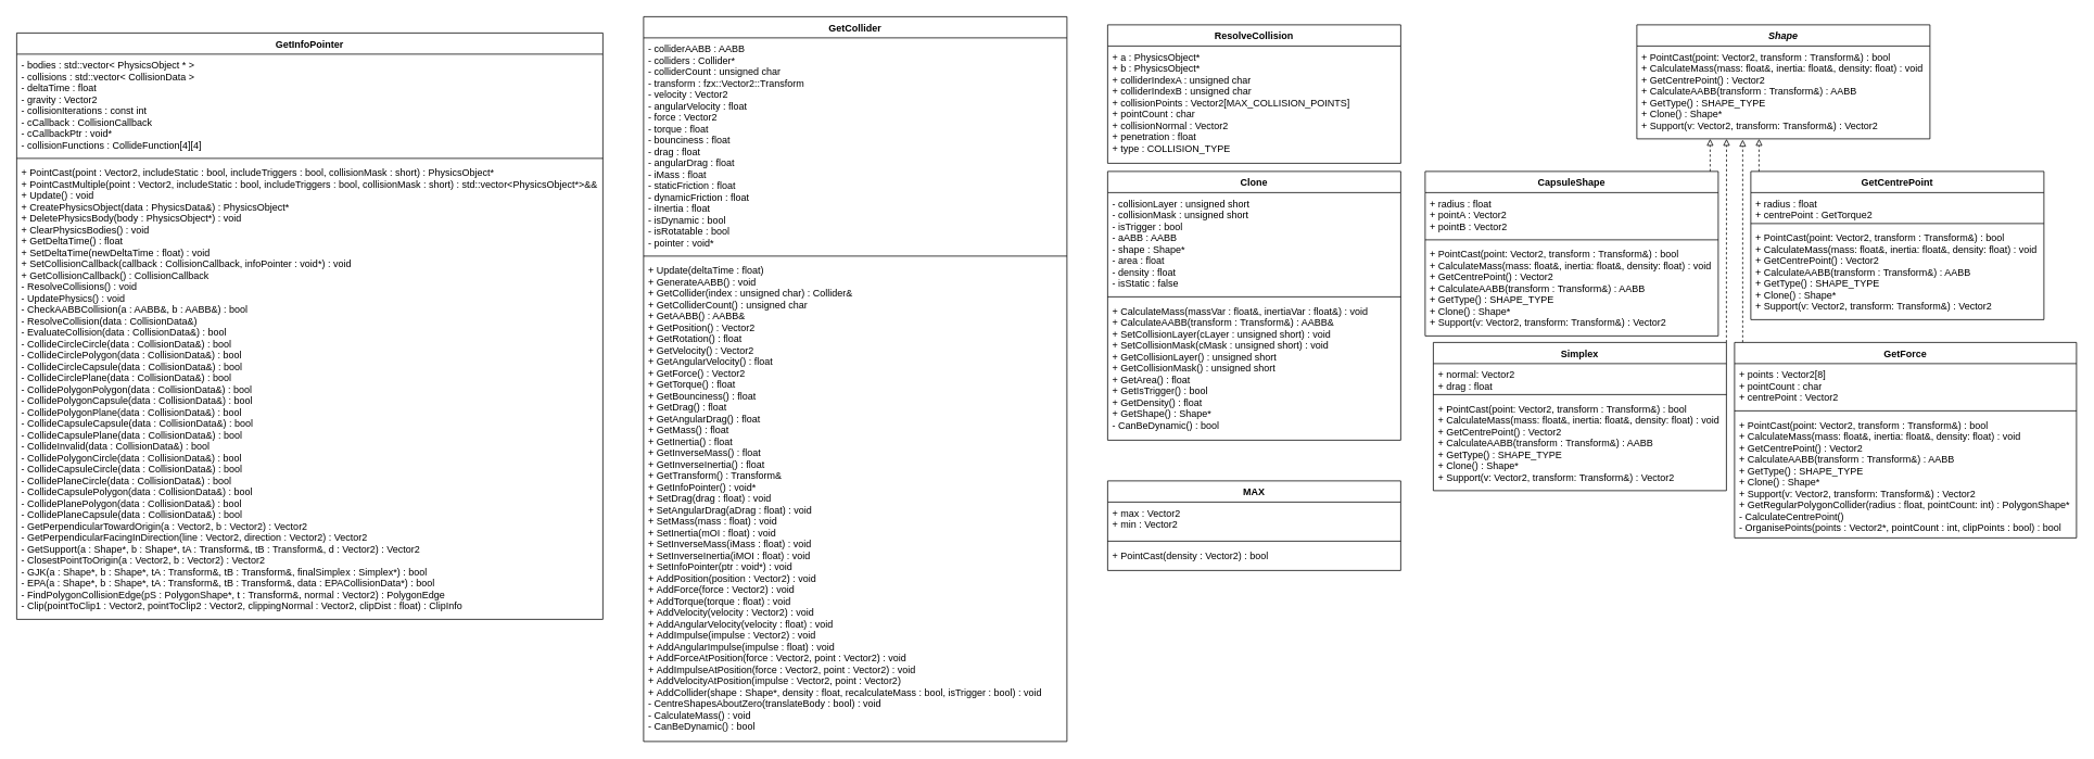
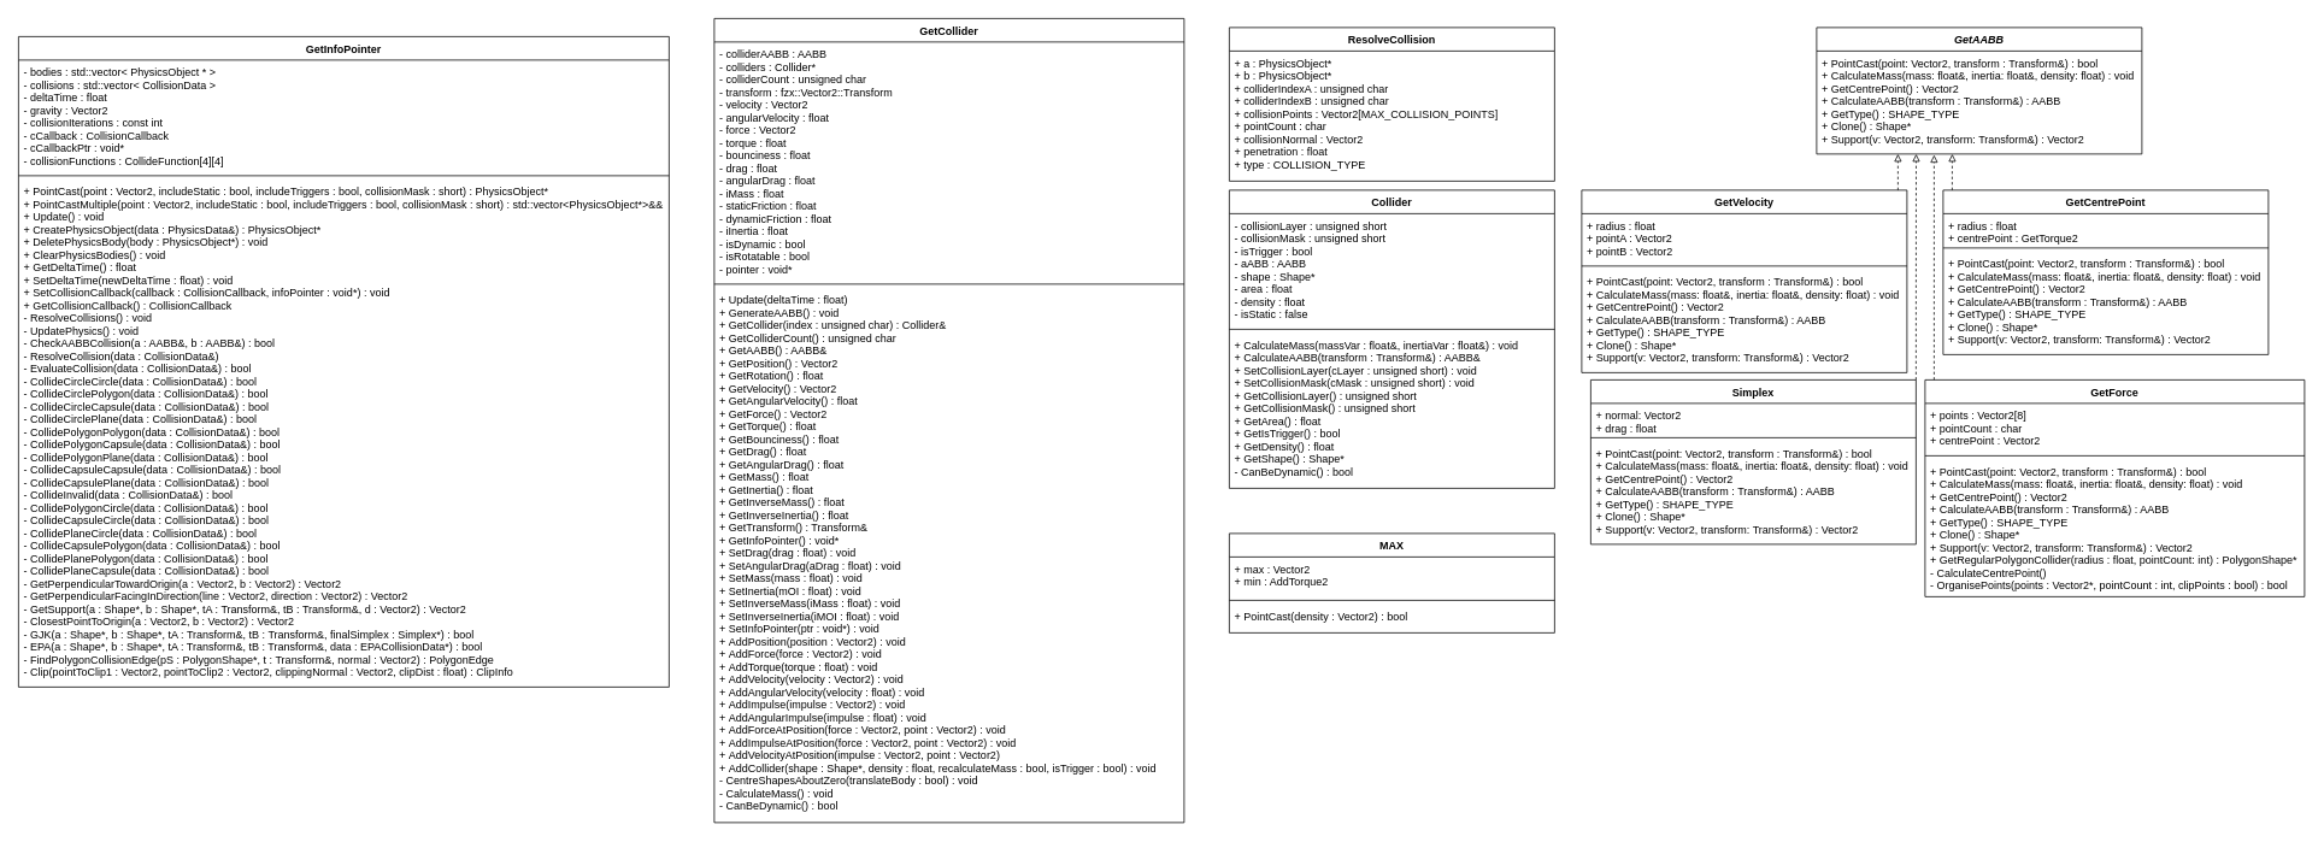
  <mxCell id="0" />
  <mxCell id="1" parent="0" />
- <mxCell id="2" value="Shape" style="swimlane;fontStyle=3;align=center;verticalAlign=top;childLayout=stackLayout;horizontal=1;startSize=26;horizontalStack=0;resizeParent=1;resizeParentMax=0;resizeLast=0;collapsible=1;marginBottom=0;" vertex="1" parent="1"><mxGeometry x="2010" y="30" width="360" height="140" as="geometry" /></mxCell>
+ <mxCell id="2" value="GetAABB" style="swimlane;fontStyle=3;align=center;verticalAlign=top;childLayout=stackLayout;horizontal=1;startSize=26;horizontalStack=0;resizeParent=1;resizeParentMax=0;resizeLast=0;collapsible=1;marginBottom=0;" vertex="1" parent="1"><mxGeometry x="2010" y="30" width="360" height="140" as="geometry" /></mxCell>
  <mxCell id="3" value="+ PointCast(point: Vector2, transform : Transform&amp;) : bool&#10;+ CalculateMass(mass: float&amp;, inertia: float&amp;, density: float) : void&#10;+ GetCentrePoint() : Vector2&#10;+ CalculateAABB(transform : Transform&amp;) : AABB&#10;+ GetType() : SHAPE_TYPE&#10;+ Clone() : Shape*&#10;+ Support(v: Vector2, transform: Transform&amp;) : Vector2" style="text;strokeColor=none;fillColor=none;align=left;verticalAlign=top;spacingLeft=4;spacingRight=4;overflow=hidden;rotatable=0;points=[[0,0.5],[1,0.5]];portConstraint=eastwest;" vertex="1" parent="2"><mxGeometry y="26" width="360" height="114" as="geometry" /></mxCell>
  <mxCell id="4" style="edgeStyle=orthogonalEdgeStyle;rounded=0;orthogonalLoop=1;jettySize=auto;html=1;endArrow=block;endFill=0;dashed=1;" edge="1" parent="1" source="5"><mxGeometry relative="1" as="geometry"><mxPoint x="2140" y="171" as="targetPoint" /><Array as="points"><mxPoint x="2140" y="171" /></Array></mxGeometry></mxCell>
  <mxCell id="5" value="GetForce" style="swimlane;fontStyle=1;align=center;verticalAlign=top;childLayout=stackLayout;horizontal=1;startSize=26;horizontalStack=0;resizeParent=1;resizeParentMax=0;resizeLast=0;collapsible=1;marginBottom=0;" vertex="1" parent="1"><mxGeometry x="2130" y="420" width="420" height="240" as="geometry" /></mxCell>
  <mxCell id="6" value="+ points : Vector2[8]&#10;+ pointCount : char&#10;+ centrePoint : Vector2&#10;" style="text;strokeColor=none;fillColor=none;align=left;verticalAlign=top;spacingLeft=4;spacingRight=4;overflow=hidden;rotatable=0;points=[[0,0.5],[1,0.5]];portConstraint=eastwest;" vertex="1" parent="5"><mxGeometry y="26" width="420" height="54" as="geometry" /></mxCell>
  <mxCell id="7" value="" style="line;strokeWidth=1;fillColor=none;align=left;verticalAlign=middle;spacingTop=-1;spacingLeft=3;spacingRight=3;rotatable=0;labelPosition=right;points=[];portConstraint=eastwest;" vertex="1" parent="5"><mxGeometry y="80" width="420" height="8" as="geometry" /></mxCell>
  <mxCell id="8" value="+ PointCast(point: Vector2, transform : Transform&amp;) : bool&#10;+ CalculateMass(mass: float&amp;, inertia: float&amp;, density: float) : void&#10;+ GetCentrePoint() : Vector2&#10;+ CalculateAABB(transform : Transform&amp;) : AABB&#10;+ GetType() : SHAPE_TYPE&#10;+ Clone() : Shape*&#10;+ Support(v: Vector2, transform: Transform&amp;) : Vector2&#10;+ GetRegularPolygonCollider(radius : float, pointCount: int) : PolygonShape*&#10;- CalculateCentrePoint()&#10;- OrganisePoints(points : Vector2*, pointCount : int, clipPoints : bool) : bool" style="text;strokeColor=none;fillColor=none;align=left;verticalAlign=top;spacingLeft=4;spacingRight=4;overflow=hidden;rotatable=0;points=[[0,0.5],[1,0.5]];portConstraint=eastwest;" vertex="1" parent="5"><mxGeometry y="88" width="420" height="152" as="geometry" /></mxCell>
  <mxCell id="9" style="edgeStyle=orthogonalEdgeStyle;rounded=0;orthogonalLoop=1;jettySize=auto;html=1;entryX=0.417;entryY=1;entryDx=0;entryDy=0;entryPerimeter=0;endArrow=block;endFill=0;dashed=1;" edge="1" parent="1" source="10" target="3"><mxGeometry relative="1" as="geometry"><Array as="points"><mxPoint x="2160" y="200" /><mxPoint x="2160" y="200" /></Array></mxGeometry></mxCell>
  <mxCell id="10" value="GetCentrePoint" style="swimlane;fontStyle=1;align=center;verticalAlign=top;childLayout=stackLayout;horizontal=1;startSize=26;horizontalStack=0;resizeParent=1;resizeParentMax=0;resizeLast=0;collapsible=1;marginBottom=0;" vertex="1" parent="1"><mxGeometry x="2150" y="210" width="360" height="182" as="geometry" /></mxCell>
  <mxCell id="11" value="+ radius : float&#10;+ centrePoint : GetTorque2&#10;" style="text;strokeColor=none;fillColor=none;align=left;verticalAlign=top;spacingLeft=4;spacingRight=4;overflow=hidden;rotatable=0;points=[[0,0.5],[1,0.5]];portConstraint=eastwest;" vertex="1" parent="10"><mxGeometry y="26" width="360" height="34" as="geometry" /></mxCell>
  <mxCell id="12" value="" style="line;strokeWidth=1;fillColor=none;align=left;verticalAlign=middle;spacingTop=-1;spacingLeft=3;spacingRight=3;rotatable=0;labelPosition=right;points=[];portConstraint=eastwest;" vertex="1" parent="10"><mxGeometry y="60" width="360" height="8" as="geometry" /></mxCell>
  <mxCell id="13" value="+ PointCast(point: Vector2, transform : Transform&amp;) : bool&#10;+ CalculateMass(mass: float&amp;, inertia: float&amp;, density: float) : void&#10;+ GetCentrePoint() : Vector2&#10;+ CalculateAABB(transform : Transform&amp;) : AABB&#10;+ GetType() : SHAPE_TYPE&#10;+ Clone() : Shape*&#10;+ Support(v: Vector2, transform: Transform&amp;) : Vector2" style="text;strokeColor=none;fillColor=none;align=left;verticalAlign=top;spacingLeft=4;spacingRight=4;overflow=hidden;rotatable=0;points=[[0,0.5],[1,0.5]];portConstraint=eastwest;" vertex="1" parent="10"><mxGeometry y="68" width="360" height="114" as="geometry" /></mxCell>
  <mxCell id="14" style="edgeStyle=orthogonalEdgeStyle;rounded=0;orthogonalLoop=1;jettySize=auto;html=1;entryX=0.306;entryY=1;entryDx=0;entryDy=0;entryPerimeter=0;endArrow=block;endFill=0;dashed=1;" edge="1" parent="1" source="15" target="3"><mxGeometry relative="1" as="geometry"><Array as="points"><mxPoint x="2120" y="360" /><mxPoint x="2120" y="360" /></Array></mxGeometry></mxCell>
  <mxCell id="15" value="Simplex" style="swimlane;fontStyle=1;align=center;verticalAlign=top;childLayout=stackLayout;horizontal=1;startSize=26;horizontalStack=0;resizeParent=1;resizeParentMax=0;resizeLast=0;collapsible=1;marginBottom=0;" vertex="1" parent="1"><mxGeometry x="1760" y="420" width="360" height="182" as="geometry" /></mxCell>
  <mxCell id="16" value="+ normal: Vector2&#10;+ drag : float&#10;" style="text;strokeColor=none;fillColor=none;align=left;verticalAlign=top;spacingLeft=4;spacingRight=4;overflow=hidden;rotatable=0;points=[[0,0.5],[1,0.5]];portConstraint=eastwest;" vertex="1" parent="15"><mxGeometry y="26" width="360" height="34" as="geometry" /></mxCell>
  <mxCell id="17" value="" style="line;strokeWidth=1;fillColor=none;align=left;verticalAlign=middle;spacingTop=-1;spacingLeft=3;spacingRight=3;rotatable=0;labelPosition=right;points=[];portConstraint=eastwest;" vertex="1" parent="15"><mxGeometry y="60" width="360" height="8" as="geometry" /></mxCell>
  <mxCell id="18" value="+ PointCast(point: Vector2, transform : Transform&amp;) : bool&#10;+ CalculateMass(mass: float&amp;, inertia: float&amp;, density: float) : void&#10;+ GetCentrePoint() : Vector2&#10;+ CalculateAABB(transform : Transform&amp;) : AABB&#10;+ GetType() : SHAPE_TYPE&#10;+ Clone() : Shape*&#10;+ Support(v: Vector2, transform: Transform&amp;) : Vector2" style="text;strokeColor=none;fillColor=none;align=left;verticalAlign=top;spacingLeft=4;spacingRight=4;overflow=hidden;rotatable=0;points=[[0,0.5],[1,0.5]];portConstraint=eastwest;" vertex="1" parent="15"><mxGeometry y="68" width="360" height="114" as="geometry" /></mxCell>
  <mxCell id="19" style="edgeStyle=orthogonalEdgeStyle;rounded=0;orthogonalLoop=1;jettySize=auto;html=1;endArrow=block;endFill=0;dashed=1;" edge="1" parent="1" source="20"><mxGeometry relative="1" as="geometry"><mxPoint x="2100" y="170" as="targetPoint" /><Array as="points"><mxPoint x="2100" y="170" /></Array></mxGeometry></mxCell>
- <mxCell id="20" value="CapsuleShape" style="swimlane;fontStyle=1;align=center;verticalAlign=top;childLayout=stackLayout;horizontal=1;startSize=26;horizontalStack=0;resizeParent=1;resizeParentMax=0;resizeLast=0;collapsible=1;marginBottom=0;" vertex="1" parent="1"><mxGeometry x="1750" y="210" width="360" height="202" as="geometry" /></mxCell>
+ <mxCell id="20" value="GetVelocity" style="swimlane;fontStyle=1;align=center;verticalAlign=top;childLayout=stackLayout;horizontal=1;startSize=26;horizontalStack=0;resizeParent=1;resizeParentMax=0;resizeLast=0;collapsible=1;marginBottom=0;" vertex="1" parent="1"><mxGeometry x="1750" y="210" width="360" height="202" as="geometry" /></mxCell>
  <mxCell id="21" value="+ radius : float&#10;+ pointA : Vector2&#10;+ pointB : Vector2" style="text;strokeColor=none;fillColor=none;align=left;verticalAlign=top;spacingLeft=4;spacingRight=4;overflow=hidden;rotatable=0;points=[[0,0.5],[1,0.5]];portConstraint=eastwest;" vertex="1" parent="20"><mxGeometry y="26" width="360" height="54" as="geometry" /></mxCell>
  <mxCell id="22" value="" style="line;strokeWidth=1;fillColor=none;align=left;verticalAlign=middle;spacingTop=-1;spacingLeft=3;spacingRight=3;rotatable=0;labelPosition=right;points=[];portConstraint=eastwest;" vertex="1" parent="20"><mxGeometry y="80" width="360" height="8" as="geometry" /></mxCell>
  <mxCell id="23" value="+ PointCast(point: Vector2, transform : Transform&amp;) : bool&#10;+ CalculateMass(mass: float&amp;, inertia: float&amp;, density: float) : void&#10;+ GetCentrePoint() : Vector2&#10;+ CalculateAABB(transform : Transform&amp;) : AABB&#10;+ GetType() : SHAPE_TYPE&#10;+ Clone() : Shape*&#10;+ Support(v: Vector2, transform: Transform&amp;) : Vector2" style="text;strokeColor=none;fillColor=none;align=left;verticalAlign=top;spacingLeft=4;spacingRight=4;overflow=hidden;rotatable=0;points=[[0,0.5],[1,0.5]];portConstraint=eastwest;" vertex="1" parent="20"><mxGeometry y="88" width="360" height="114" as="geometry" /></mxCell>
- <mxCell id="24" value="Clone" style="swimlane;fontStyle=1;align=center;verticalAlign=top;childLayout=stackLayout;horizontal=1;startSize=26;horizontalStack=0;resizeParent=1;resizeParentMax=0;resizeLast=0;collapsible=1;marginBottom=0;" vertex="1" parent="1"><mxGeometry x="1360" y="210" width="360" height="330" as="geometry" /></mxCell>
+ <mxCell id="24" value="Collider" style="swimlane;fontStyle=1;align=center;verticalAlign=top;childLayout=stackLayout;horizontal=1;startSize=26;horizontalStack=0;resizeParent=1;resizeParentMax=0;resizeLast=0;collapsible=1;marginBottom=0;" vertex="1" parent="1"><mxGeometry x="1360" y="210" width="360" height="330" as="geometry" /></mxCell>
  <mxCell id="25" value="- collisionLayer : unsigned short&#10;- collisionMask : unsigned short&#10;- isTrigger : bool&#10;- aABB : AABB&#10;- shape : Shape*&#10;- area : float&#10;- density : float&#10;- isStatic : false" style="text;strokeColor=none;fillColor=none;align=left;verticalAlign=top;spacingLeft=4;spacingRight=4;overflow=hidden;rotatable=0;points=[[0,0.5],[1,0.5]];portConstraint=eastwest;" vertex="1" parent="24"><mxGeometry y="26" width="360" height="124" as="geometry" /></mxCell>
  <mxCell id="26" value="" style="line;strokeWidth=1;fillColor=none;align=left;verticalAlign=middle;spacingTop=-1;spacingLeft=3;spacingRight=3;rotatable=0;labelPosition=right;points=[];portConstraint=eastwest;" vertex="1" parent="24"><mxGeometry y="150" width="360" height="8" as="geometry" /></mxCell>
  <mxCell id="27" value="+ CalculateMass(massVar : float&amp;, inertiaVar : float&amp;) : void&#10;+ CalculateAABB(transform : Transform&amp;) : AABB&amp;&#10;+ SetCollisionLayer(cLayer : unsigned short) : void&#10;+ SetCollisionMask(cMask : unsigned short) : void&#10;+ GetCollisionLayer() : unsigned short&#10;+ GetCollisionMask() : unsigned short&#10;+ GetArea() : float&#10;+ GetIsTrigger() : bool&#10;+ GetDensity() : float&#10;+ GetShape() : Shape*&#10;- CanBeDynamic() : bool" style="text;strokeColor=none;fillColor=none;align=left;verticalAlign=top;spacingLeft=4;spacingRight=4;overflow=hidden;rotatable=0;points=[[0,0.5],[1,0.5]];portConstraint=eastwest;" vertex="1" parent="24"><mxGeometry y="158" width="360" height="172" as="geometry" /></mxCell>
  <mxCell id="28" value="ResolveCollision" style="swimlane;fontStyle=1;align=center;verticalAlign=top;childLayout=stackLayout;horizontal=1;startSize=26;horizontalStack=0;resizeParent=1;resizeParentMax=0;resizeLast=0;collapsible=1;marginBottom=0;" vertex="1" parent="1"><mxGeometry x="1360" y="30" width="360" height="170" as="geometry" /></mxCell>
  <mxCell id="29" value="+ a : PhysicsObject*&#10;+ b : PhysicsObject*&#10;+ colliderIndexA : unsigned char&#10;+ colliderIndexB : unsigned char&#10;+ collisionPoints : Vector2[MAX_COLLISION_POINTS]&#10;+ pointCount : char&#10;+ collisionNormal : Vector2&#10;+ penetration : float&#10;+ type : COLLISION_TYPE" style="text;strokeColor=none;fillColor=none;align=left;verticalAlign=top;spacingLeft=4;spacingRight=4;overflow=hidden;rotatable=0;points=[[0,0.5],[1,0.5]];portConstraint=eastwest;" vertex="1" parent="28"><mxGeometry y="26" width="360" height="144" as="geometry" /></mxCell>
  <mxCell id="30" value="GetCollider" style="swimlane;fontStyle=1;align=center;verticalAlign=top;childLayout=stackLayout;horizontal=1;startSize=26;horizontalStack=0;resizeParent=1;resizeParentMax=0;resizeLast=0;collapsible=1;marginBottom=0;" vertex="1" parent="1"><mxGeometry x="790" y="20" width="520" height="890" as="geometry" /></mxCell>
  <mxCell id="31" value="- colliderAABB : AABB&#10;- colliders : Collider*&#10;- colliderCount : unsigned char&#10;- transform : fzx::Vector2::Transform&#10;- velocity : Vector2&#10;- angularVelocity : float&#10;- force : Vector2&#10;- torque : float&#10;- bounciness : float&#10;- drag : float&#10;- angularDrag : float&#10;- iMass : float&#10;- staticFriction : float&#10;- dynamicFriction : float&#10;- iInertia : float&#10;- isDynamic : bool&#10;- isRotatable : bool&#10;- pointer : void*" style="text;strokeColor=none;fillColor=none;align=left;verticalAlign=top;spacingLeft=4;spacingRight=4;overflow=hidden;rotatable=0;points=[[0,0.5],[1,0.5]];portConstraint=eastwest;" vertex="1" parent="30"><mxGeometry y="26" width="520" height="264" as="geometry" /></mxCell>
  <mxCell id="32" value="" style="line;strokeWidth=1;fillColor=none;align=left;verticalAlign=middle;spacingTop=-1;spacingLeft=3;spacingRight=3;rotatable=0;labelPosition=right;points=[];portConstraint=eastwest;" vertex="1" parent="30"><mxGeometry y="290" width="520" height="8" as="geometry" /></mxCell>
  <mxCell id="33" value="+ Update(deltaTime : float)&#10;+ GenerateAABB() : void&#10;+ GetCollider(index : unsigned char) : Collider&amp;&#10;+ GetColliderCount() : unsigned char&#10;+ GetAABB() : AABB&amp;&#10;+ GetPosition() : Vector2&#10;+ GetRotation() : float&#10;+ GetVelocity() : Vector2&#10;+ GetAngularVelocity() : float&#10;+ GetForce() : Vector2&#10;+ GetTorque() : float&#10;+ GetBounciness() : float&#10;+ GetDrag() : float&#10;+ GetAngularDrag() : float&#10;+ GetMass() : float&#10;+ GetInertia() : float&#10;+ GetInverseMass() : float&#10;+ GetInverseInertia() : float&#10;+ GetTransform() : Transform&amp;&#10;+ GetInfoPointer() : void*&#10;+ SetDrag(drag : float) : void&#10;+ SetAngularDrag(aDrag : float) : void&#10;+ SetMass(mass : float) : void&#10;+ SetInertia(mOI : float) : void&#10;+ SetInverseMass(iMass : float) : void&#10;+ SetInverseInertia(iMOI : float) : void&#10;+ SetInfoPointer(ptr : void*) : void&#10;+ AddPosition(position : Vector2) : void&#10;+ AddForce(force : Vector2) : void&#10;+ AddTorque(torque : float) : void&#10;+ AddVelocity(velocity : Vector2) : void&#10;+ AddAngularVelocity(velocity : float) : void&#10;+ AddImpulse(impulse : Vector2) : void&#10;+ AddAngularImpulse(impulse : float) : void&#10;+ AddForceAtPosition(force : Vector2, point : Vector2) : void&#10;+ AddImpulseAtPosition(force : Vector2, point : Vector2) : void&#10;+ AddVelocityAtPosition(impulse : Vector2, point : Vector2)&#10;+ AddCollider(shape : Shape*, density : float, recalculateMass : bool, isTrigger : bool) : void&#10;- CentreShapesAboutZero(translateBody : bool) : void&#10;- CalculateMass() : void&#10;- CanBeDynamic() : bool" style="text;strokeColor=none;fillColor=none;align=left;verticalAlign=top;spacingLeft=4;spacingRight=4;overflow=hidden;rotatable=0;points=[[0,0.5],[1,0.5]];portConstraint=eastwest;" vertex="1" parent="30"><mxGeometry y="298" width="520" height="592" as="geometry" /></mxCell>
  <mxCell id="34" value="GetInfoPointer" style="swimlane;fontStyle=1;align=center;verticalAlign=top;childLayout=stackLayout;horizontal=1;startSize=26;horizontalStack=0;resizeParent=1;resizeParentMax=0;resizeLast=0;collapsible=1;marginBottom=0;" vertex="1" parent="1"><mxGeometry x="20" y="40" width="720" height="720" as="geometry" /></mxCell>
  <mxCell id="35" value="- bodies : std::vector&lt; PhysicsObject * &gt;&#10;- collisions : std::vector&lt; CollisionData &gt;&#10;- deltaTime : float&#10;- gravity : Vector2&#10;- collisionIterations : const int&#10;- cCallback : CollisionCallback&#10;- cCallbackPtr : void*&#10;- collisionFunctions : CollideFunction[4][4]" style="text;strokeColor=none;fillColor=none;align=left;verticalAlign=top;spacingLeft=4;spacingRight=4;overflow=hidden;rotatable=0;points=[[0,0.5],[1,0.5]];portConstraint=eastwest;fontStyle=0" vertex="1" parent="34"><mxGeometry y="26" width="720" height="124" as="geometry" /></mxCell>
  <mxCell id="36" value="" style="line;strokeWidth=1;fillColor=none;align=left;verticalAlign=middle;spacingTop=-1;spacingLeft=3;spacingRight=3;rotatable=0;labelPosition=right;points=[];portConstraint=eastwest;" vertex="1" parent="34"><mxGeometry y="150" width="720" height="8" as="geometry" /></mxCell>
  <mxCell id="37" value="+ PointCast(point : Vector2, includeStatic : bool, includeTriggers : bool, collisionMask : short) : PhysicsObject*&#10;+ PointCastMultiple(point : Vector2, includeStatic : bool, includeTriggers : bool, collisionMask : short) : std::vector&lt;PhysicsObject*&gt;&amp;&amp;&#10;+ Update() : void&#10;+ CreatePhysicsObject(data : PhysicsData&amp;) : PhysicsObject*&#10;+ DeletePhysicsBody(body : PhysicsObject*) : void&#10;+ ClearPhysicsBodies() : void&#10;+ GetDeltaTime() : float&#10;+ SetDeltaTime(newDeltaTime : float) : void&#10;+ SetCollisionCallback(callback : CollisionCallback, infoPointer : void*) : void&#10;+ GetCollisionCallback() : CollisionCallback&#10;- ResolveCollisions() : void&#10;- UpdatePhysics() : void&#10;- CheckAABBCollision(a : AABB&amp;, b : AABB&amp;) : bool&#10;- ResolveCollision(data : CollisionData&amp;)&#10;- EvaluateCollision(data : CollisionData&amp;) : bool&#10;- CollideCircleCircle(data : CollisionData&amp;) : bool&#10;- CollideCirclePolygon(data : CollisionData&amp;) : bool&#10;- CollideCircleCapsule(data : CollisionData&amp;) : bool&#10;- CollideCirclePlane(data : CollisionData&amp;) : bool&#10;- CollidePolygonPolygon(data : CollisionData&amp;) : bool&#10;- CollidePolygonCapsule(data : CollisionData&amp;) : bool&#10;- CollidePolygonPlane(data : CollisionData&amp;) : bool&#10;- CollideCapsuleCapsule(data : CollisionData&amp;) : bool&#10;- CollideCapsulePlane(data : CollisionData&amp;) : bool&#10;- CollideInvalid(data : CollisionData&amp;) : bool&#10;- CollidePolygonCircle(data : CollisionData&amp;) : bool&#10;- CollideCapsuleCircle(data : CollisionData&amp;) : bool&#10;- CollidePlaneCircle(data : CollisionData&amp;) : bool&#10;- CollideCapsulePolygon(data : CollisionData&amp;) : bool&#10;- CollidePlanePolygon(data : CollisionData&amp;) : bool&#10;- CollidePlaneCapsule(data : CollisionData&amp;) : bool&#10;- GetPerpendicularTowardOrigin(a : Vector2, b : Vector2) : Vector2&#10;- GetPerpendicularFacingInDirection(line : Vector2, direction : Vector2) : Vector2&#10;- GetSupport(a : Shape*, b : Shape*, tA : Transform&amp;, tB : Transform&amp;, d : Vector2) : Vector2&#10;- ClosestPointToOrigin(a : Vector2, b : Vector2) : Vector2&#10;- GJK(a : Shape*, b : Shape*, tA : Transform&amp;, tB : Transform&amp;, finalSimplex : Simplex*) : bool&#10;- EPA(a : Shape*, b : Shape*, tA : Transform&amp;, tB : Transform&amp;, data : EPACollisionData*) : bool&#10;- FindPolygonCollisionEdge(pS : PolygonShape*, t : Transform&amp;, normal : Vector2) : PolygonEdge&#10;- Clip(pointToClip1 : Vector2, pointToClip2 : Vector2, clippingNormal : Vector2, clipDist : float) : ClipInfo&#10;" style="text;strokeColor=none;fillColor=none;align=left;verticalAlign=top;spacingLeft=4;spacingRight=4;overflow=hidden;rotatable=0;points=[[0,0.5],[1,0.5]];portConstraint=eastwest;" vertex="1" parent="34"><mxGeometry y="158" width="720" height="562" as="geometry" /></mxCell>
  <mxCell id="38" value="MAX" style="swimlane;fontStyle=1;align=center;verticalAlign=top;childLayout=stackLayout;horizontal=1;startSize=26;horizontalStack=0;resizeParent=1;resizeParentMax=0;resizeLast=0;collapsible=1;marginBottom=0;" vertex="1" parent="1"><mxGeometry x="1360" y="590" width="360" height="110" as="geometry" /></mxCell>
- <mxCell id="39" value="+ max : Vector2&#10;+ min : Vector2&#10;" style="text;strokeColor=none;fillColor=none;align=left;verticalAlign=top;spacingLeft=4;spacingRight=4;overflow=hidden;rotatable=0;points=[[0,0.5],[1,0.5]];portConstraint=eastwest;" vertex="1" parent="38"><mxGeometry y="26" width="360" height="44" as="geometry" /></mxCell>
+ <mxCell id="39" value="+ max : Vector2&#10;+ min : AddTorque2&#10;" style="text;strokeColor=none;fillColor=none;align=left;verticalAlign=top;spacingLeft=4;spacingRight=4;overflow=hidden;rotatable=0;points=[[0,0.5],[1,0.5]];portConstraint=eastwest;" vertex="1" parent="38"><mxGeometry y="26" width="360" height="44" as="geometry" /></mxCell>
  <mxCell id="40" value="" style="line;strokeWidth=1;fillColor=none;align=left;verticalAlign=middle;spacingTop=-1;spacingLeft=3;spacingRight=3;rotatable=0;labelPosition=right;points=[];portConstraint=eastwest;" vertex="1" parent="38"><mxGeometry y="70" width="360" height="8" as="geometry" /></mxCell>
  <mxCell id="41" value="+ PointCast(density : Vector2) : bool" style="text;strokeColor=none;fillColor=none;align=left;verticalAlign=top;spacingLeft=4;spacingRight=4;overflow=hidden;rotatable=0;points=[[0,0.5],[1,0.5]];portConstraint=eastwest;" vertex="1" parent="38"><mxGeometry y="78" width="360" height="32" as="geometry" /></mxCell>
